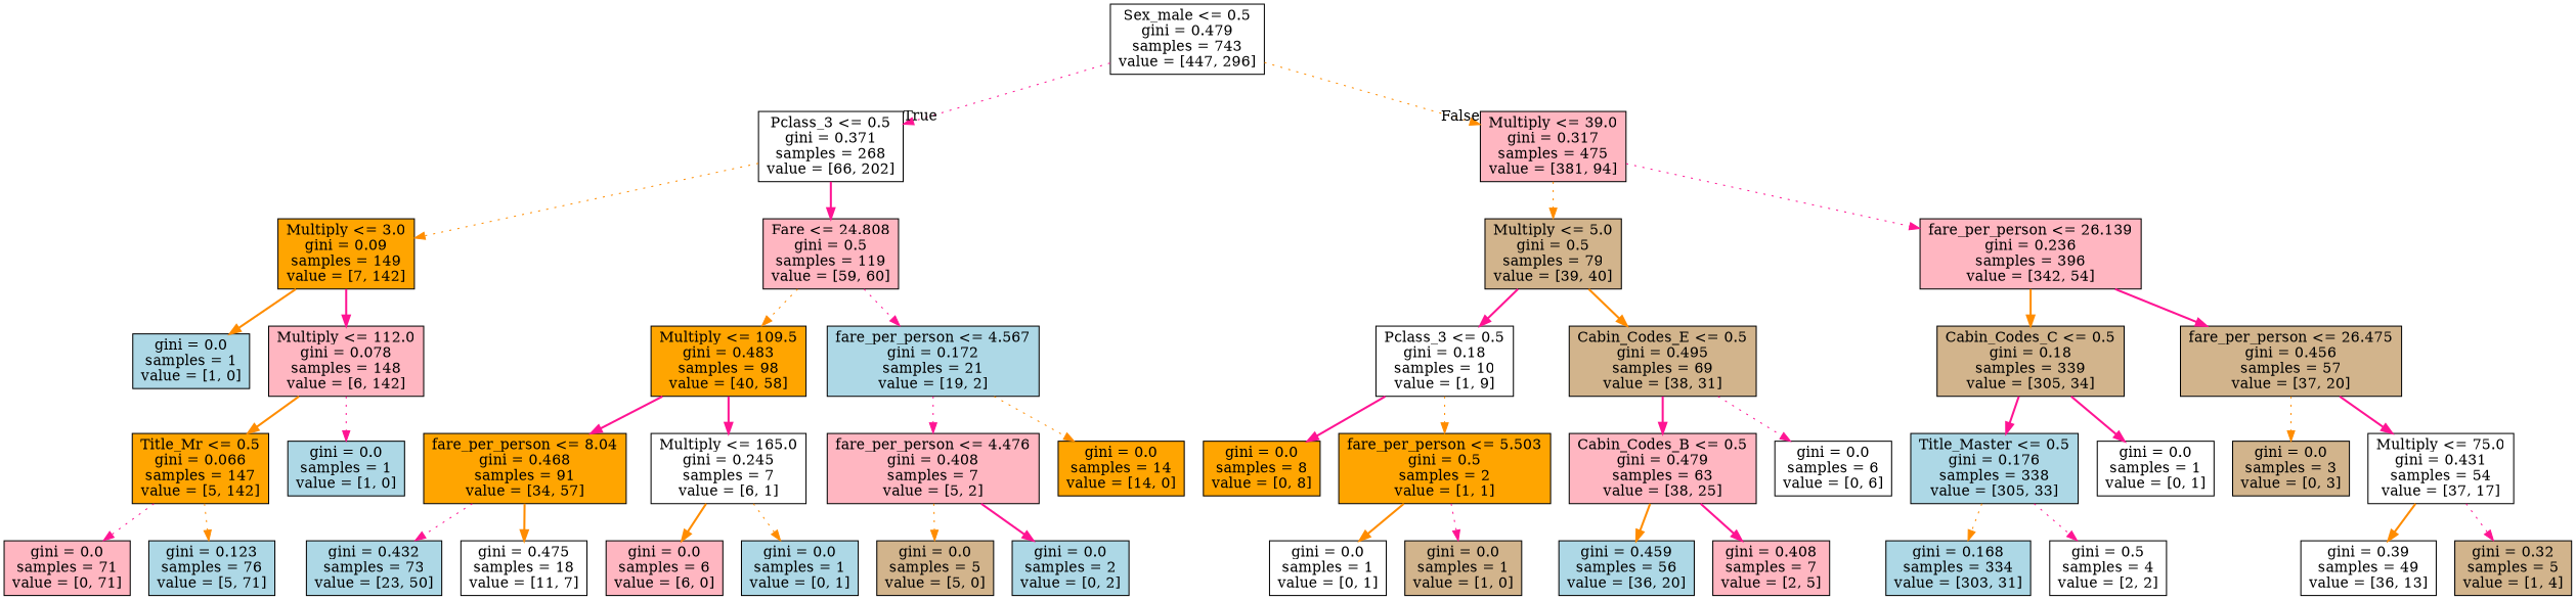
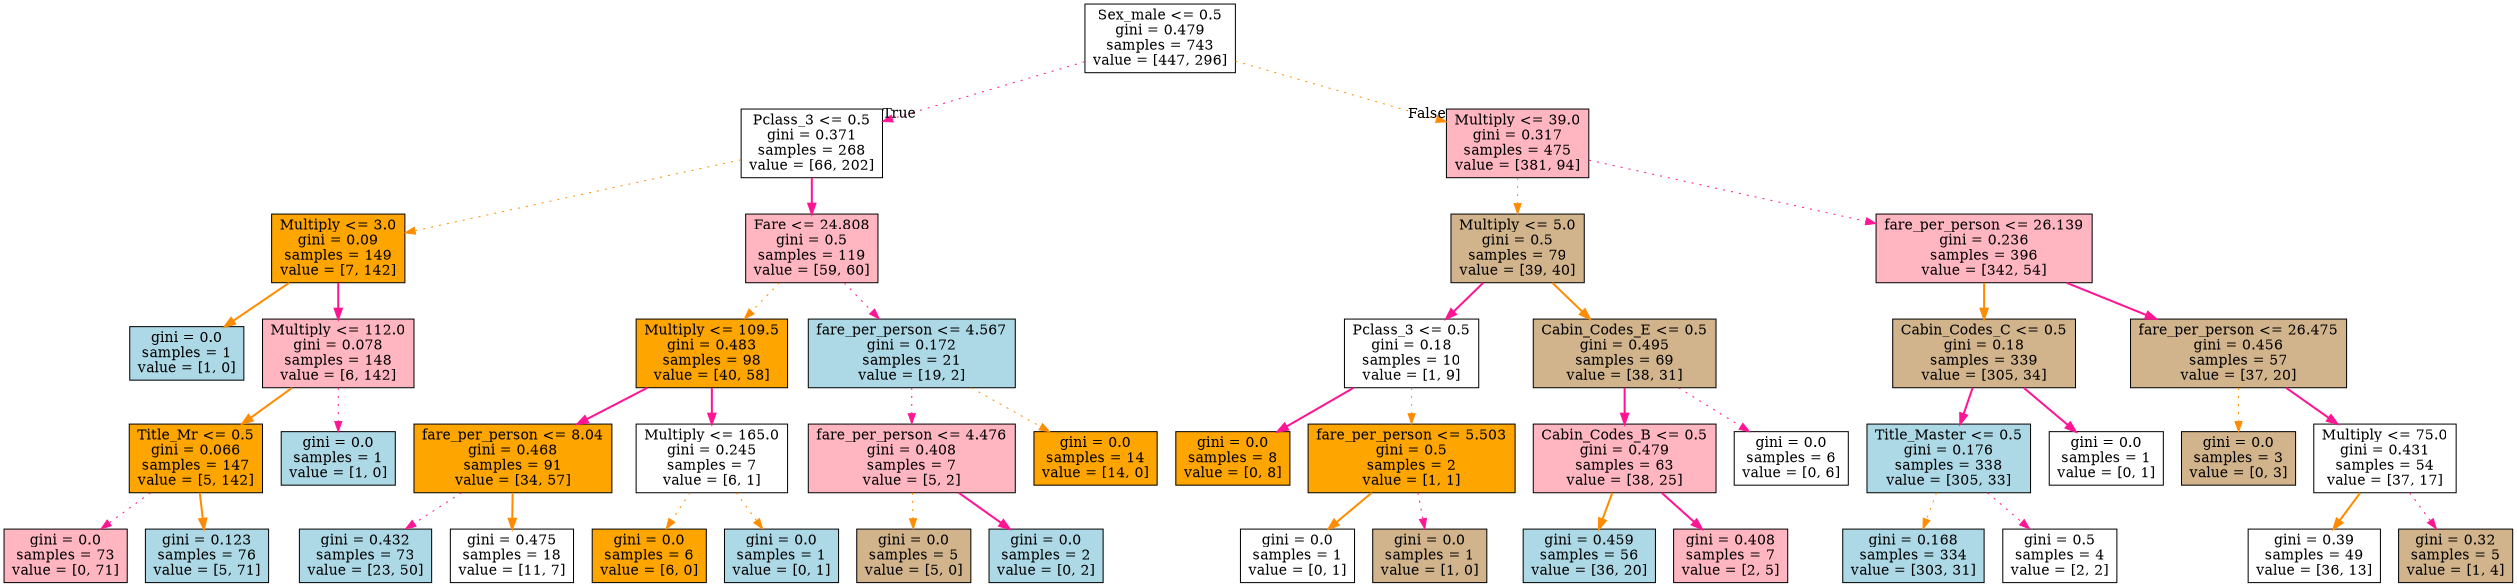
  digraph {
    node [fillcolor=white shape=box style=filled]
    edge [color=deeppink style=dotted]
    n1 [label="Sex_male <= 0.5\ngini = 0.479\nsamples = 743\nvalue = [447, 296]"]
    n2 [label="Pclass_3 <= 0.5\ngini = 0.371\nsamples = 268\nvalue = [66, 202]"]
    n3 [fillcolor=lightpink label="Multiply <= 39.0\ngini = 0.317\nsamples = 475\nvalue = [381, 94]"]
    n4 [fillcolor=orange label="Multiply <= 3.0\ngini = 0.09\nsamples = 149\nvalue = [7, 142]"]
    n5 [fillcolor=lightpink label="Fare <= 24.808\ngini = 0.5\nsamples = 119\nvalue = [59, 60]"]
    n6 [fillcolor=tan label="Multiply <= 5.0\ngini = 0.5\nsamples = 79\nvalue = [39, 40]"]
    n7 [fillcolor=lightpink label="fare_per_person <= 26.139\ngini = 0.236\nsamples = 396\nvalue = [342, 54]"]
    n8 [fillcolor=lightblue label="gini = 0.0\nsamples = 1\nvalue = [1, 0]"]
    n9 [fillcolor=lightpink label="Multiply <= 112.0\ngini = 0.078\nsamples = 148\nvalue = [6, 142]"]
    n10 [fillcolor=orange label="Multiply <= 109.5\ngini = 0.483\nsamples = 98\nvalue = [40, 58]"]
    n11 [fillcolor=lightblue label="fare_per_person <= 4.567\ngini = 0.172\nsamples = 21\nvalue = [19, 2]"]
    n12 [fillcolor=orange label="Title_Mr <= 0.5\ngini = 0.066\nsamples = 147\nvalue = [5, 142]"]
    n13 [fillcolor=lightblue label="gini = 0.0\nsamples = 1\nvalue = [1, 0]"]
-   n14 [fillcolor=lightpink label="gini = 0.0\nsamples = 71\nvalue = [0, 71]"]
+   n14 [fillcolor=lightpink label="gini = 0.0\nsamples = 73\nvalue = [0, 71]"]
    n15 [fillcolor=lightblue label="gini = 0.123\nsamples = 76\nvalue = [5, 71]"]
    n16 [fillcolor=orange label="fare_per_person <= 8.04\ngini = 0.468\nsamples = 91\nvalue = [34, 57]"]
    n17 [label="Multiply <= 165.0\ngini = 0.245\nsamples = 7\nvalue = [6, 1]"]
    n18 [fillcolor=lightpink label="fare_per_person <= 4.476\ngini = 0.408\nsamples = 7\nvalue = [5, 2]"]
    n19 [fillcolor=orange label="gini = 0.0\nsamples = 14\nvalue = [14, 0]"]
    n20 [fillcolor=lightblue label="gini = 0.432\nsamples = 73\nvalue = [23, 50]"]
    n21 [label="gini = 0.475\nsamples = 18\nvalue = [11, 7]"]
-   n22 [fillcolor=lightpink label="gini = 0.0\nsamples = 6\nvalue = [6, 0]"]
+   n22 [fillcolor=orange label="gini = 0.0\nsamples = 6\nvalue = [6, 0]"]
    n23 [fillcolor=lightblue label="gini = 0.0\nsamples = 1\nvalue = [0, 1]"]
    n24 [fillcolor=tan label="gini = 0.0\nsamples = 5\nvalue = [5, 0]"]
    n25 [fillcolor=lightblue label="gini = 0.0\nsamples = 2\nvalue = [0, 2]"]
    n26 [label="Pclass_3 <= 0.5\ngini = 0.18\nsamples = 10\nvalue = [1, 9]"]
    n27 [fillcolor=tan label="Cabin_Codes_E <= 0.5\ngini = 0.495\nsamples = 69\nvalue = [38, 31]"]
    n28 [fillcolor=tan label="Cabin_Codes_C <= 0.5\ngini = 0.18\nsamples = 339\nvalue = [305, 34]"]
    n29 [fillcolor=tan label="fare_per_person <= 26.475\ngini = 0.456\nsamples = 57\nvalue = [37, 20]"]
    n30 [fillcolor=orange label="gini = 0.0\nsamples = 8\nvalue = [0, 8]"]
    n31 [fillcolor=orange label="fare_per_person <= 5.503\ngini = 0.5\nsamples = 2\nvalue = [1, 1]"]
    n32 [fillcolor=lightpink label="Cabin_Codes_B <= 0.5\ngini = 0.479\nsamples = 63\nvalue = [38, 25]"]
    n33 [label="gini = 0.0\nsamples = 6\nvalue = [0, 6]"]
    n34 [label="gini = 0.0\nsamples = 1\nvalue = [0, 1]"]
    n35 [fillcolor=tan label="gini = 0.0\nsamples = 1\nvalue = [1, 0]"]
    n36 [fillcolor=lightblue label="gini = 0.459\nsamples = 56\nvalue = [36, 20]"]
    n37 [fillcolor=lightpink label="gini = 0.408\nsamples = 7\nvalue = [2, 5]"]
    n38 [fillcolor=lightblue label="Title_Master <= 0.5\ngini = 0.176\nsamples = 338\nvalue = [305, 33]"]
    n39 [label="gini = 0.0\nsamples = 1\nvalue = [0, 1]"]
    n40 [fillcolor=tan label="gini = 0.0\nsamples = 3\nvalue = [0, 3]"]
    n41 [label="Multiply <= 75.0\ngini = 0.431\nsamples = 54\nvalue = [37, 17]"]
    n42 [fillcolor=lightblue label="gini = 0.168\nsamples = 334\nvalue = [303, 31]"]
    n43 [label="gini = 0.5\nsamples = 4\nvalue = [2, 2]"]
    n44 [label="gini = 0.39\nsamples = 49\nvalue = [36, 13]"]
    n45 [fillcolor=tan label="gini = 0.32\nsamples = 5\nvalue = [1, 4]"]
    n1 -> n2 [headlabel=True labelangle=45 labeldistance=2.5]
    n1 -> n3 [color=darkorange headlabel=False labelangle=-45 labeldistance=2.5]
    n2 -> n4 [color=darkorange]
    n2 -> n5 [style=bold]
    n3 -> n6 [color=darkorange]
    n3 -> n7
    n4 -> n8 [color=darkorange style=bold]
    n4 -> n9 [style=bold]
    n5 -> n10 [color=darkorange]
    n5 -> n11
    n6 -> n26 [style=bold]
    n6 -> n27 [color=darkorange style=bold]
    n7 -> n28 [color=darkorange style=bold]
    n7 -> n29 [style=bold]
    n9 -> n12 [color=darkorange style=bold]
    n9 -> n13
    n10 -> n16 [style=bold]
    n10 -> n17 [style=bold]
    n11 -> n18
    n11 -> n19 [color=darkorange]
    n12 -> n14
-   n12 -> n15 [color=darkorange]
+   n12 -> n15 [color=darkorange style=bold]
    n16 -> n20
    n16 -> n21 [color=darkorange style=bold]
-   n17 -> n22 [color=darkorange style=bold]
+   n17 -> n22 [color=darkorange]
    n17 -> n23 [color=darkorange]
    n18 -> n24 [color=darkorange]
    n18 -> n25 [style=bold]
    n26 -> n30 [style=bold]
    n26 -> n31 [color=darkorange]
    n27 -> n32 [style=bold]
    n27 -> n33
    n28 -> n38 [style=bold]
    n28 -> n39 [style=bold]
    n29 -> n40 [color=darkorange]
    n29 -> n41 [style=bold]
    n31 -> n34 [color=darkorange style=bold]
    n31 -> n35
    n32 -> n36 [color=darkorange style=bold]
    n32 -> n37 [style=bold]
    n38 -> n42 [color=darkorange]
    n38 -> n43
    n41 -> n44 [color=darkorange style=bold]
    n41 -> n45
  }
